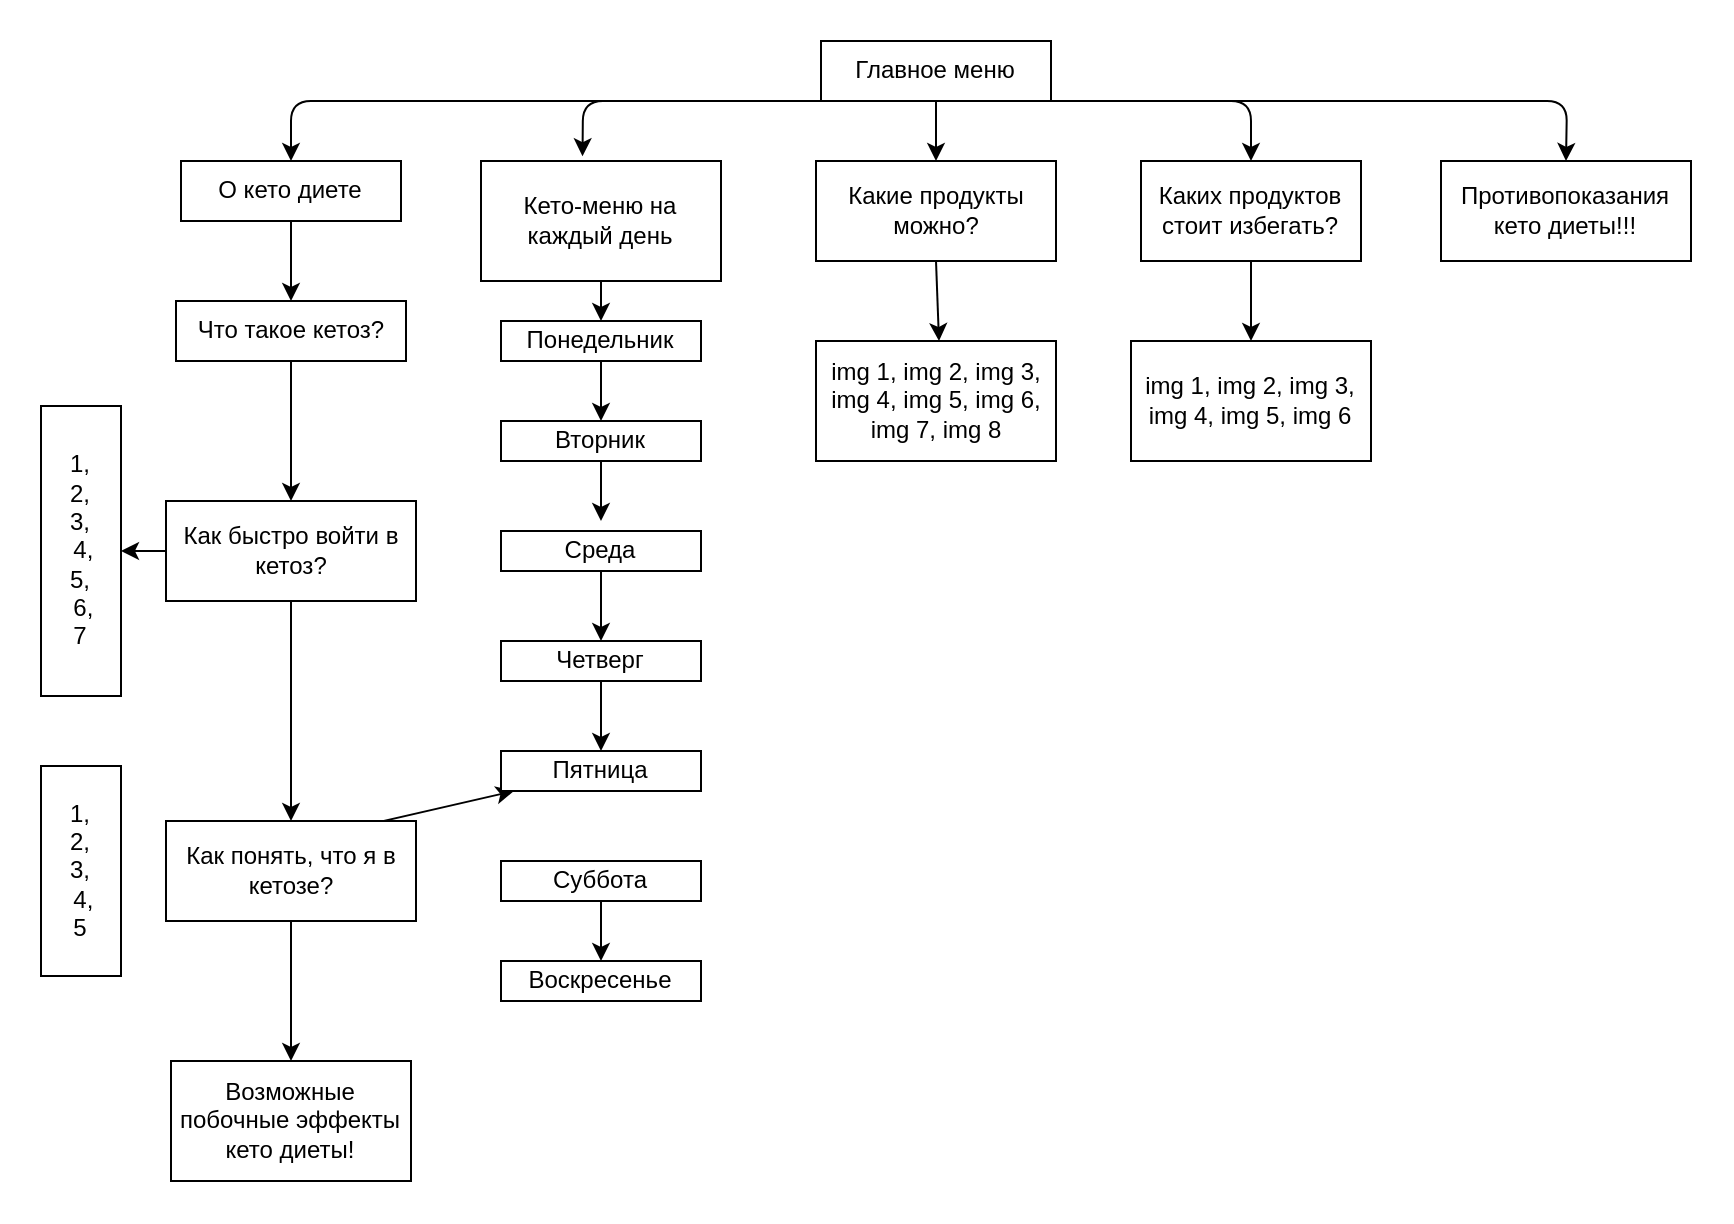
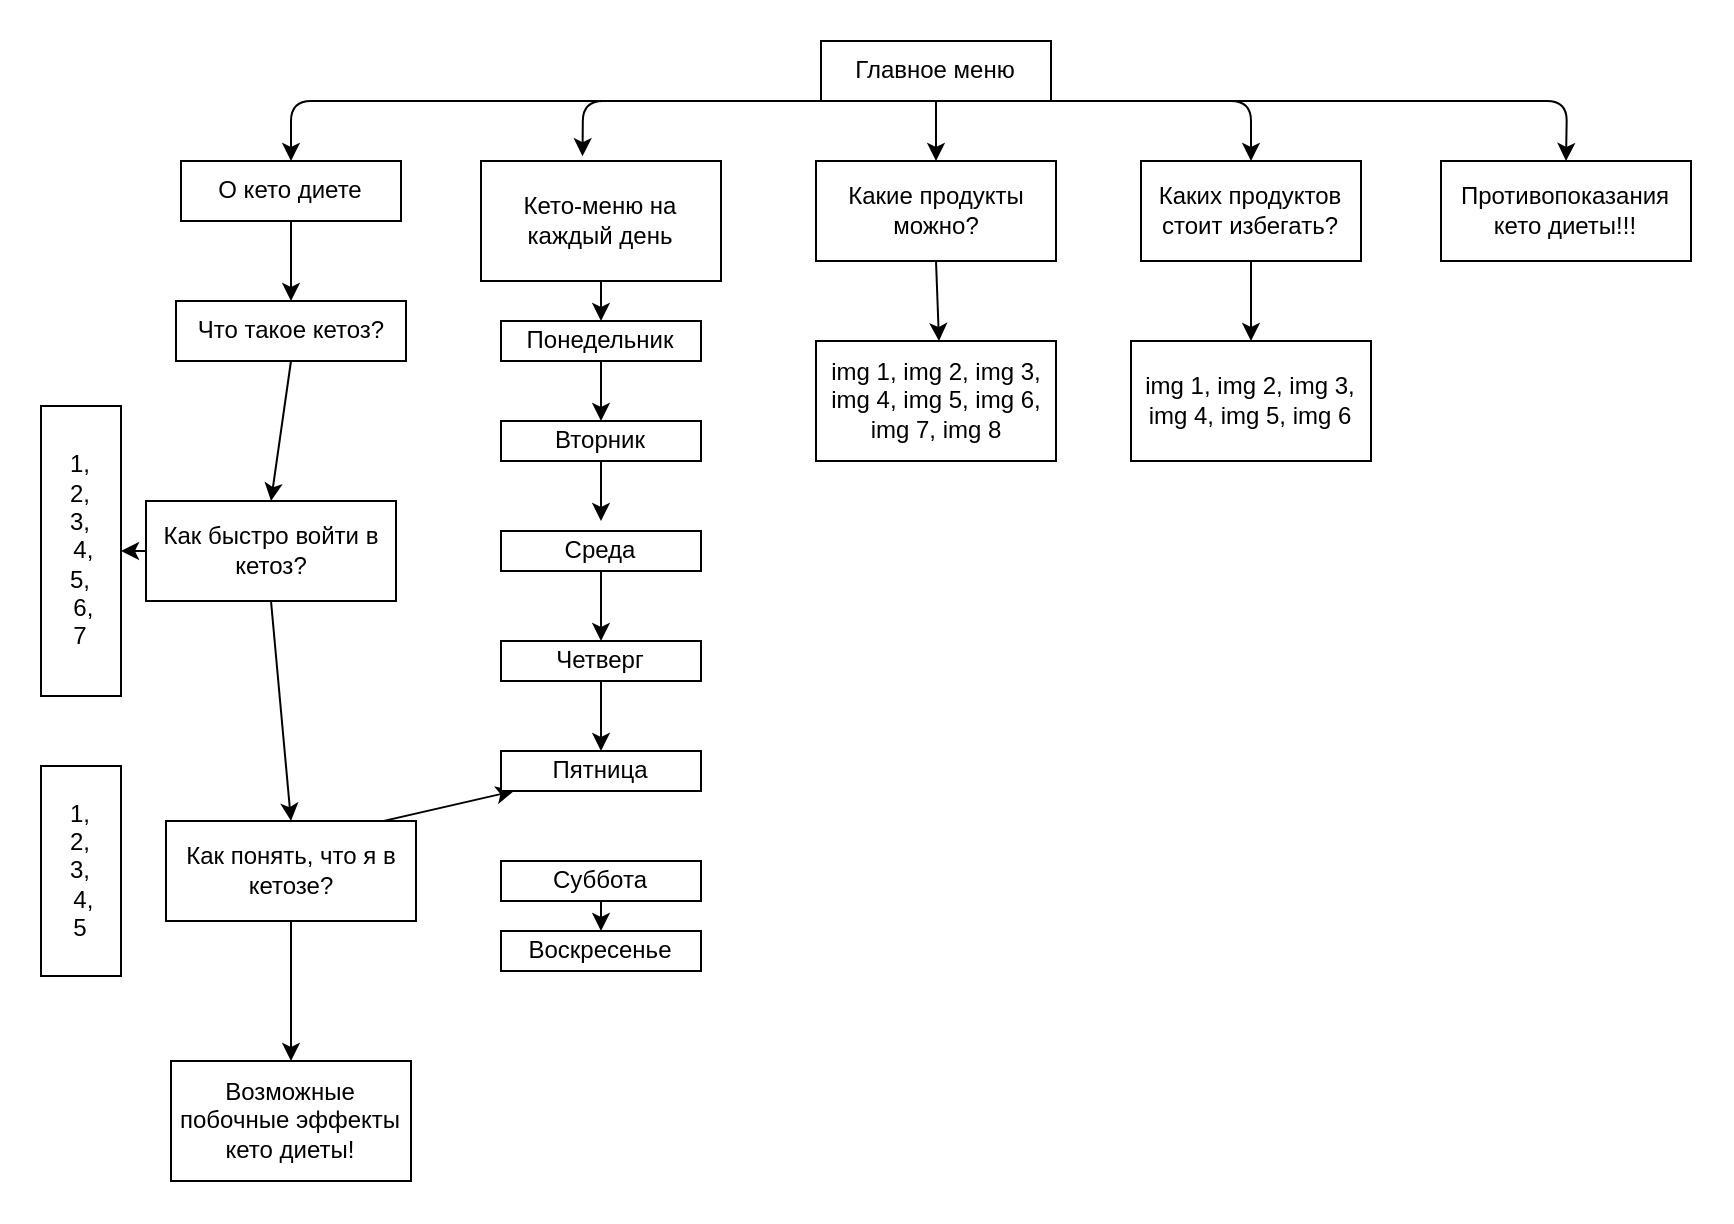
  <mxCell id="0" />
  <mxCell id="1" parent="0" />
  <mxCell id="2" style="edgeStyle=none;html=1;exitX=0.5;exitY=1;exitDx=0;exitDy=0;entryX=0.423;entryY=-0.04;entryDx=0;entryDy=0;entryPerimeter=0;" parent="1" source="7" target="11" edge="1"><mxGeometry relative="1" as="geometry"><Array as="points"><mxPoint x="291" y="50" /></Array></mxGeometry></mxCell>
  <mxCell id="3" style="edgeStyle=none;html=1;exitX=0.5;exitY=1;exitDx=0;exitDy=0;entryX=0.5;entryY=0;entryDx=0;entryDy=0;" parent="1" source="7" target="13" edge="1"><mxGeometry relative="1" as="geometry"><Array as="points" /></mxGeometry></mxCell>
  <mxCell id="4" style="edgeStyle=none;html=1;exitX=0.5;exitY=1;exitDx=0;exitDy=0;entryX=0.5;entryY=0;entryDx=0;entryDy=0;" parent="1" source="7" target="9" edge="1"><mxGeometry relative="1" as="geometry"><Array as="points"><mxPoint x="145" y="50" /></Array></mxGeometry></mxCell>
  <mxCell id="5" style="edgeStyle=none;html=1;exitX=0.5;exitY=1;exitDx=0;exitDy=0;entryX=0.5;entryY=0;entryDx=0;entryDy=0;" parent="1" source="7" target="15" edge="1"><mxGeometry relative="1" as="geometry"><Array as="points"><mxPoint x="625" y="50" /></Array></mxGeometry></mxCell>
  <mxCell id="6" style="edgeStyle=none;html=1;exitX=0.5;exitY=1;exitDx=0;exitDy=0;entryX=0.5;entryY=0;entryDx=0;entryDy=0;" parent="1" source="7" target="18" edge="1"><mxGeometry relative="1" as="geometry"><Array as="points"><mxPoint x="783" y="50" /></Array></mxGeometry></mxCell>
  <mxCell id="7" value="Главное меню" style="rounded=0;whiteSpace=wrap;html=1;" parent="1" vertex="1"><mxGeometry x="410" y="20" width="115" height="30" as="geometry" /></mxCell>
  <mxCell id="8" style="edgeStyle=none;html=1;exitX=0.5;exitY=1;exitDx=0;exitDy=0;entryX=0.5;entryY=0;entryDx=0;entryDy=0;" parent="1" source="9" target="17" edge="1"><mxGeometry relative="1" as="geometry" /></mxCell>
  <mxCell id="9" value="О кето диете" style="rounded=0;whiteSpace=wrap;html=1;" parent="1" vertex="1"><mxGeometry x="90" y="80" width="110" height="30" as="geometry" /></mxCell>
  <mxCell id="10" style="edgeStyle=none;html=1;exitX=0.5;exitY=1;exitDx=0;exitDy=0;entryX=0.5;entryY=0;entryDx=0;entryDy=0;" parent="1" source="11" target="28" edge="1"><mxGeometry relative="1" as="geometry" /></mxCell>
  <mxCell id="11" value="Кето-меню на каждый день" style="rounded=0;whiteSpace=wrap;html=1;" parent="1" vertex="1"><mxGeometry x="240" y="80" width="120" height="60" as="geometry" /></mxCell>
  <mxCell id="12" style="edgeStyle=none;html=1;exitX=0.5;exitY=1;exitDx=0;exitDy=0;entryX=0.5;entryY=0;entryDx=0;entryDy=0;" parent="1" source="13" edge="1"><mxGeometry relative="1" as="geometry"><mxPoint x="469" y="170" as="targetPoint" /></mxGeometry></mxCell>
  <mxCell id="13" value="Какие продукты можно?" style="rounded=0;whiteSpace=wrap;html=1;" parent="1" vertex="1"><mxGeometry x="407.5" y="80" width="120" height="50" as="geometry" /></mxCell>
  <mxCell id="14" style="edgeStyle=none;html=1;exitX=0.5;exitY=1;exitDx=0;exitDy=0;entryX=0.5;entryY=0;entryDx=0;entryDy=0;" parent="1" source="15" edge="1"><mxGeometry relative="1" as="geometry"><mxPoint x="625" y="170" as="targetPoint" /></mxGeometry></mxCell>
  <mxCell id="15" value="Каких продуктов стоит избегать?" style="rounded=0;whiteSpace=wrap;html=1;" parent="1" vertex="1"><mxGeometry x="570" y="80" width="110" height="50" as="geometry" /></mxCell>
  <mxCell id="16" style="edgeStyle=none;html=1;exitX=0.5;exitY=1;exitDx=0;exitDy=0;entryX=0.5;entryY=0;entryDx=0;entryDy=0;" parent="1" source="17" target="21" edge="1"><mxGeometry relative="1" as="geometry" /></mxCell>
  <mxCell id="17" value="Что такое кетоз?" style="rounded=0;whiteSpace=wrap;html=1;" parent="1" vertex="1"><mxGeometry x="87.5" y="150" width="115" height="30" as="geometry" /></mxCell>
  <mxCell id="18" value="Противопоказания кето диеты!!!" style="rounded=0;whiteSpace=wrap;html=1;" parent="1" vertex="1"><mxGeometry x="720" y="80" width="125" height="50" as="geometry" /></mxCell>
  <mxCell id="19" style="edgeStyle=none;html=1;exitX=0.5;exitY=1;exitDx=0;exitDy=0;entryX=0.5;entryY=0;entryDx=0;entryDy=0;" parent="1" source="21" target="25" edge="1"><mxGeometry relative="1" as="geometry" /></mxCell>
  <mxCell id="20" style="edgeStyle=none;html=1;exitX=0;exitY=0.5;exitDx=0;exitDy=0;entryX=1;entryY=0.5;entryDx=0;entryDy=0;" parent="1" source="21" target="39" edge="1"><mxGeometry relative="1" as="geometry" /></mxCell>
- <mxCell id="21" value="Как быстро войти в кетоз?" style="rounded=0;whiteSpace=wrap;html=1;" parent="1" vertex="1"><mxGeometry x="82.5" y="250" width="125" height="50" as="geometry" /></mxCell>
+ <mxCell id="21" value="Как быстро войти в кетоз?" style="rounded=0;whiteSpace=wrap;html=1;" parent="1" vertex="1"><mxGeometry x="72.5" y="250" width="125" height="50" as="geometry" /></mxCell>
  <mxCell id="22" value="img 1, img 2, img 3, img 4, img 5, img 6" style="rounded=0;whiteSpace=wrap;html=1;" parent="1" vertex="1"><mxGeometry x="565" y="170" width="120" height="60" as="geometry" /></mxCell>
  <mxCell id="23" style="edgeStyle=none;html=1;exitX=0.5;exitY=1;exitDx=0;exitDy=0;entryX=0.5;entryY=0;entryDx=0;entryDy=0;" parent="1" source="25" target="26" edge="1"><mxGeometry relative="1" as="geometry" /></mxCell>
  <mxCell id="24" style="edgeStyle=none;html=1;exitX=0;exitY=0.5;exitDx=0;exitDy=0;" parent="1" source="25" target="35" edge="1"><mxGeometry relative="1" as="geometry" /></mxCell>
  <mxCell id="25" value="Как понять, что я в кетозе?" style="rounded=0;whiteSpace=wrap;html=1;" parent="1" vertex="1"><mxGeometry x="82.5" y="410" width="125" height="50" as="geometry" /></mxCell>
  <mxCell id="26" value="Возможные побочные эффекты кето диеты!" style="rounded=0;whiteSpace=wrap;html=1;" parent="1" vertex="1"><mxGeometry x="85" y="530" width="120" height="60" as="geometry" /></mxCell>
  <mxCell id="27" style="edgeStyle=none;html=1;exitX=0.5;exitY=1;exitDx=0;exitDy=0;entryX=0.5;entryY=0;entryDx=0;entryDy=0;" parent="1" source="28" target="30" edge="1"><mxGeometry relative="1" as="geometry" /></mxCell>
  <mxCell id="28" value="Понедельник" style="rounded=0;whiteSpace=wrap;html=1;" parent="1" vertex="1"><mxGeometry x="250" y="160" width="100" height="20" as="geometry" /></mxCell>
  <mxCell id="29" style="edgeStyle=none;html=1;exitX=0.5;exitY=1;exitDx=0;exitDy=0;" parent="1" source="30" edge="1"><mxGeometry relative="1" as="geometry"><mxPoint x="300" y="260" as="targetPoint" /></mxGeometry></mxCell>
  <mxCell id="30" value="Вторник" style="rounded=0;whiteSpace=wrap;html=1;" parent="1" vertex="1"><mxGeometry x="250" y="210" width="100" height="20" as="geometry" /></mxCell>
  <mxCell id="31" style="edgeStyle=none;html=1;exitX=0.5;exitY=1;exitDx=0;exitDy=0;entryX=0.5;entryY=0;entryDx=0;entryDy=0;" parent="1" source="32" target="34" edge="1"><mxGeometry relative="1" as="geometry" /></mxCell>
  <mxCell id="32" value="Среда" style="rounded=0;whiteSpace=wrap;html=1;" parent="1" vertex="1"><mxGeometry x="250" y="265" width="100" height="20" as="geometry" /></mxCell>
  <mxCell id="33" style="edgeStyle=none;html=1;exitX=0.5;exitY=1;exitDx=0;exitDy=0;entryX=0.5;entryY=0;entryDx=0;entryDy=0;" parent="1" source="34" target="35" edge="1"><mxGeometry relative="1" as="geometry" /></mxCell>
  <mxCell id="34" value="Четверг" style="rounded=0;whiteSpace=wrap;html=1;" parent="1" vertex="1"><mxGeometry x="250" y="320" width="100" height="20" as="geometry" /></mxCell>
  <mxCell id="35" value="Пятница" style="rounded=0;whiteSpace=wrap;html=1;" parent="1" vertex="1"><mxGeometry x="250" y="375" width="100" height="20" as="geometry" /></mxCell>
  <mxCell id="36" style="edgeStyle=none;html=1;exitX=0.5;exitY=1;exitDx=0;exitDy=0;entryX=0.5;entryY=0;entryDx=0;entryDy=0;" parent="1" source="37" target="38" edge="1"><mxGeometry relative="1" as="geometry" /></mxCell>
  <mxCell id="37" value="Суббота" style="rounded=0;whiteSpace=wrap;html=1;" parent="1" vertex="1"><mxGeometry x="250" y="430" width="100" height="20" as="geometry" /></mxCell>
- <mxCell id="38" value="Воскресенье" style="rounded=0;whiteSpace=wrap;html=1;" parent="1" vertex="1"><mxGeometry x="250" y="480" width="100" height="20" as="geometry" /></mxCell>
+ <mxCell id="38" value="Воскресенье" style="rounded=0;whiteSpace=wrap;html=1;" parent="1" vertex="1"><mxGeometry x="250" y="465" width="100" height="20" as="geometry" /></mxCell>
  <mxCell id="39" value="1, &lt;br&gt;2, &lt;br&gt;3,&lt;br&gt;&amp;nbsp;4, &lt;br&gt;5,&lt;br&gt;&amp;nbsp;6, &lt;br&gt;7" style="rounded=0;whiteSpace=wrap;html=1;" parent="1" vertex="1"><mxGeometry y="202.5" width="40" height="145" as="geometry" x="20" /></mxCell>
  <mxCell id="40" value="1, &lt;br&gt;2, &lt;br&gt;3,&lt;br&gt;&amp;nbsp;4, &lt;br&gt;5" style="rounded=0;whiteSpace=wrap;html=1;" parent="1" vertex="1"><mxGeometry y="382.5" width="40" height="105" as="geometry" x="20" /></mxCell>
  <mxCell id="41" value="img 1, img 2, img 3, img 4, img 5, img 6, img 7, img 8" style="rounded=0;whiteSpace=wrap;html=1;" vertex="1" parent="1"><mxGeometry x="407.5" y="170" width="120" height="60" as="geometry" /></mxCell>
